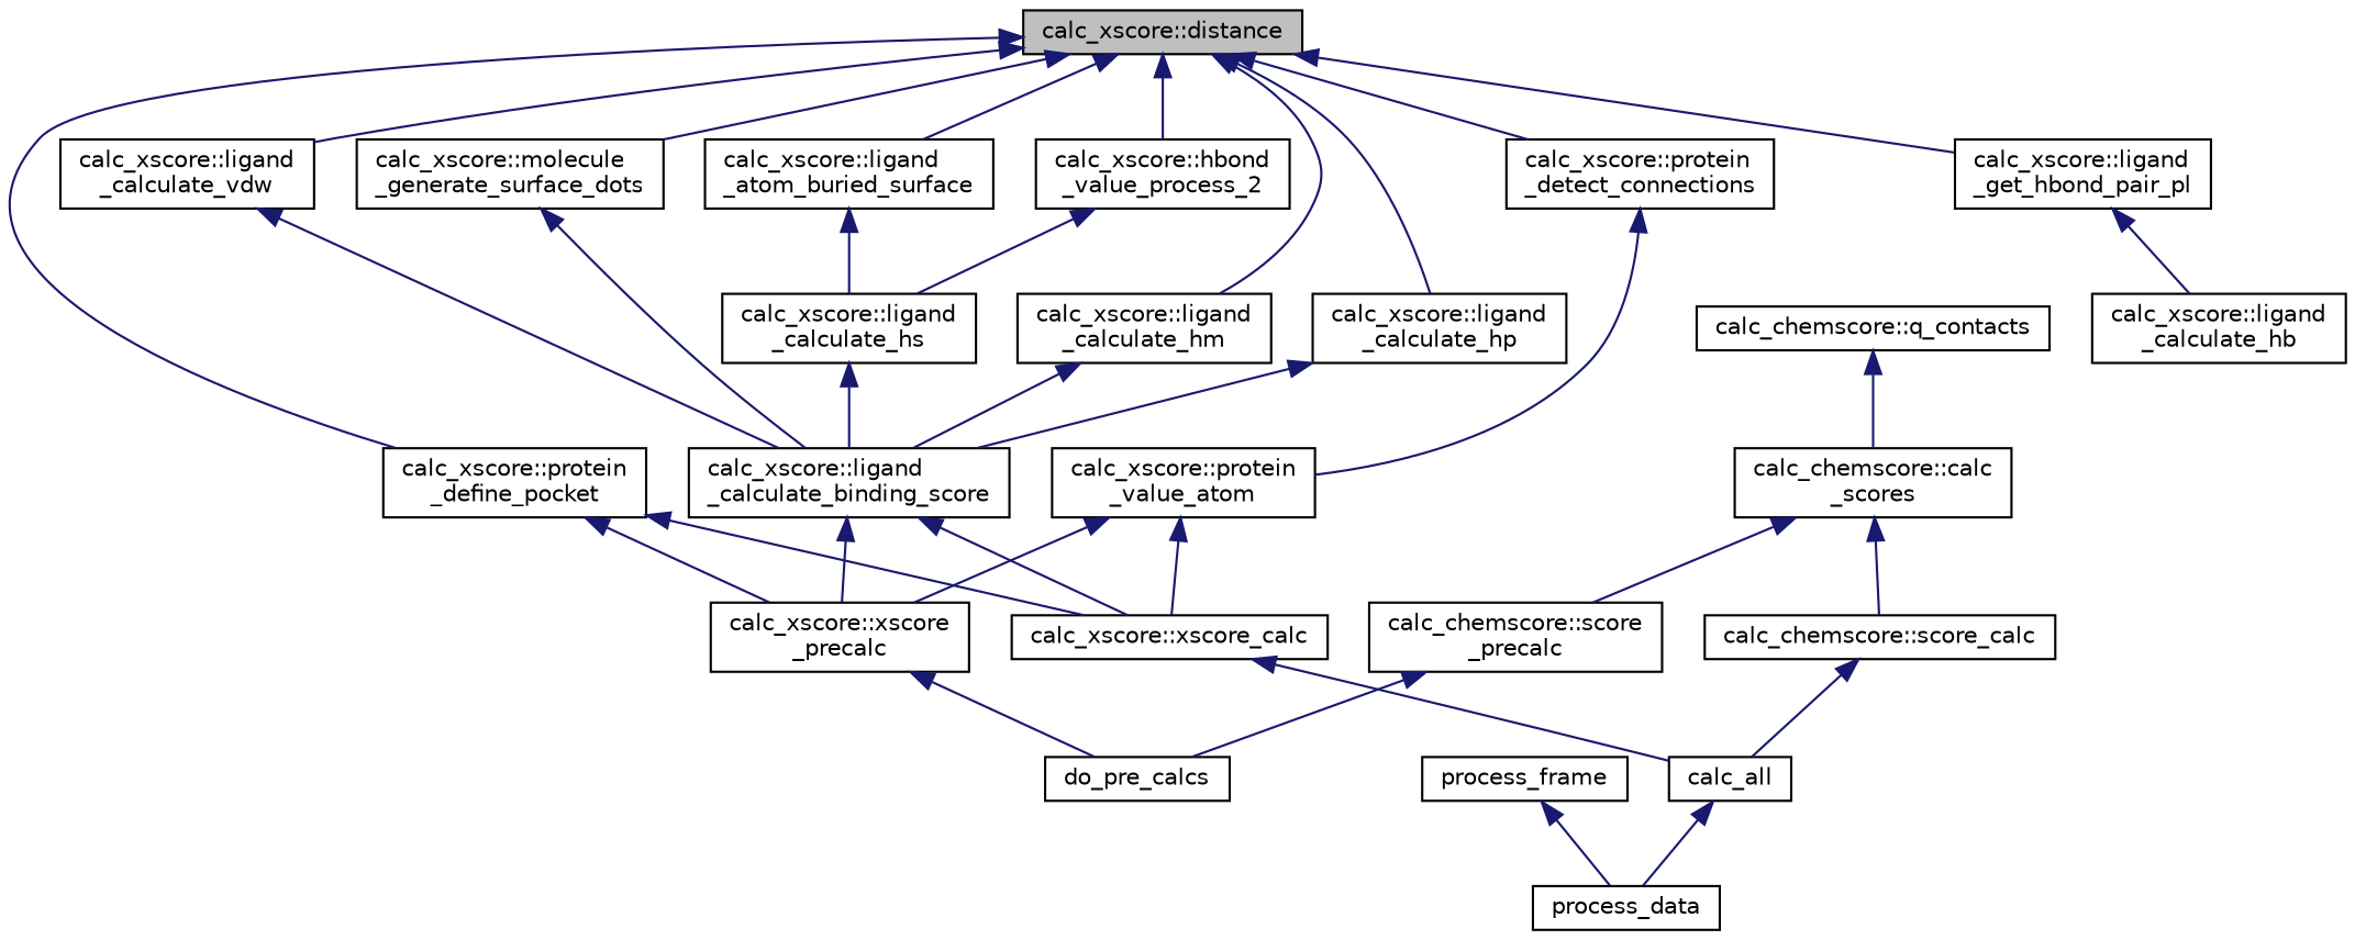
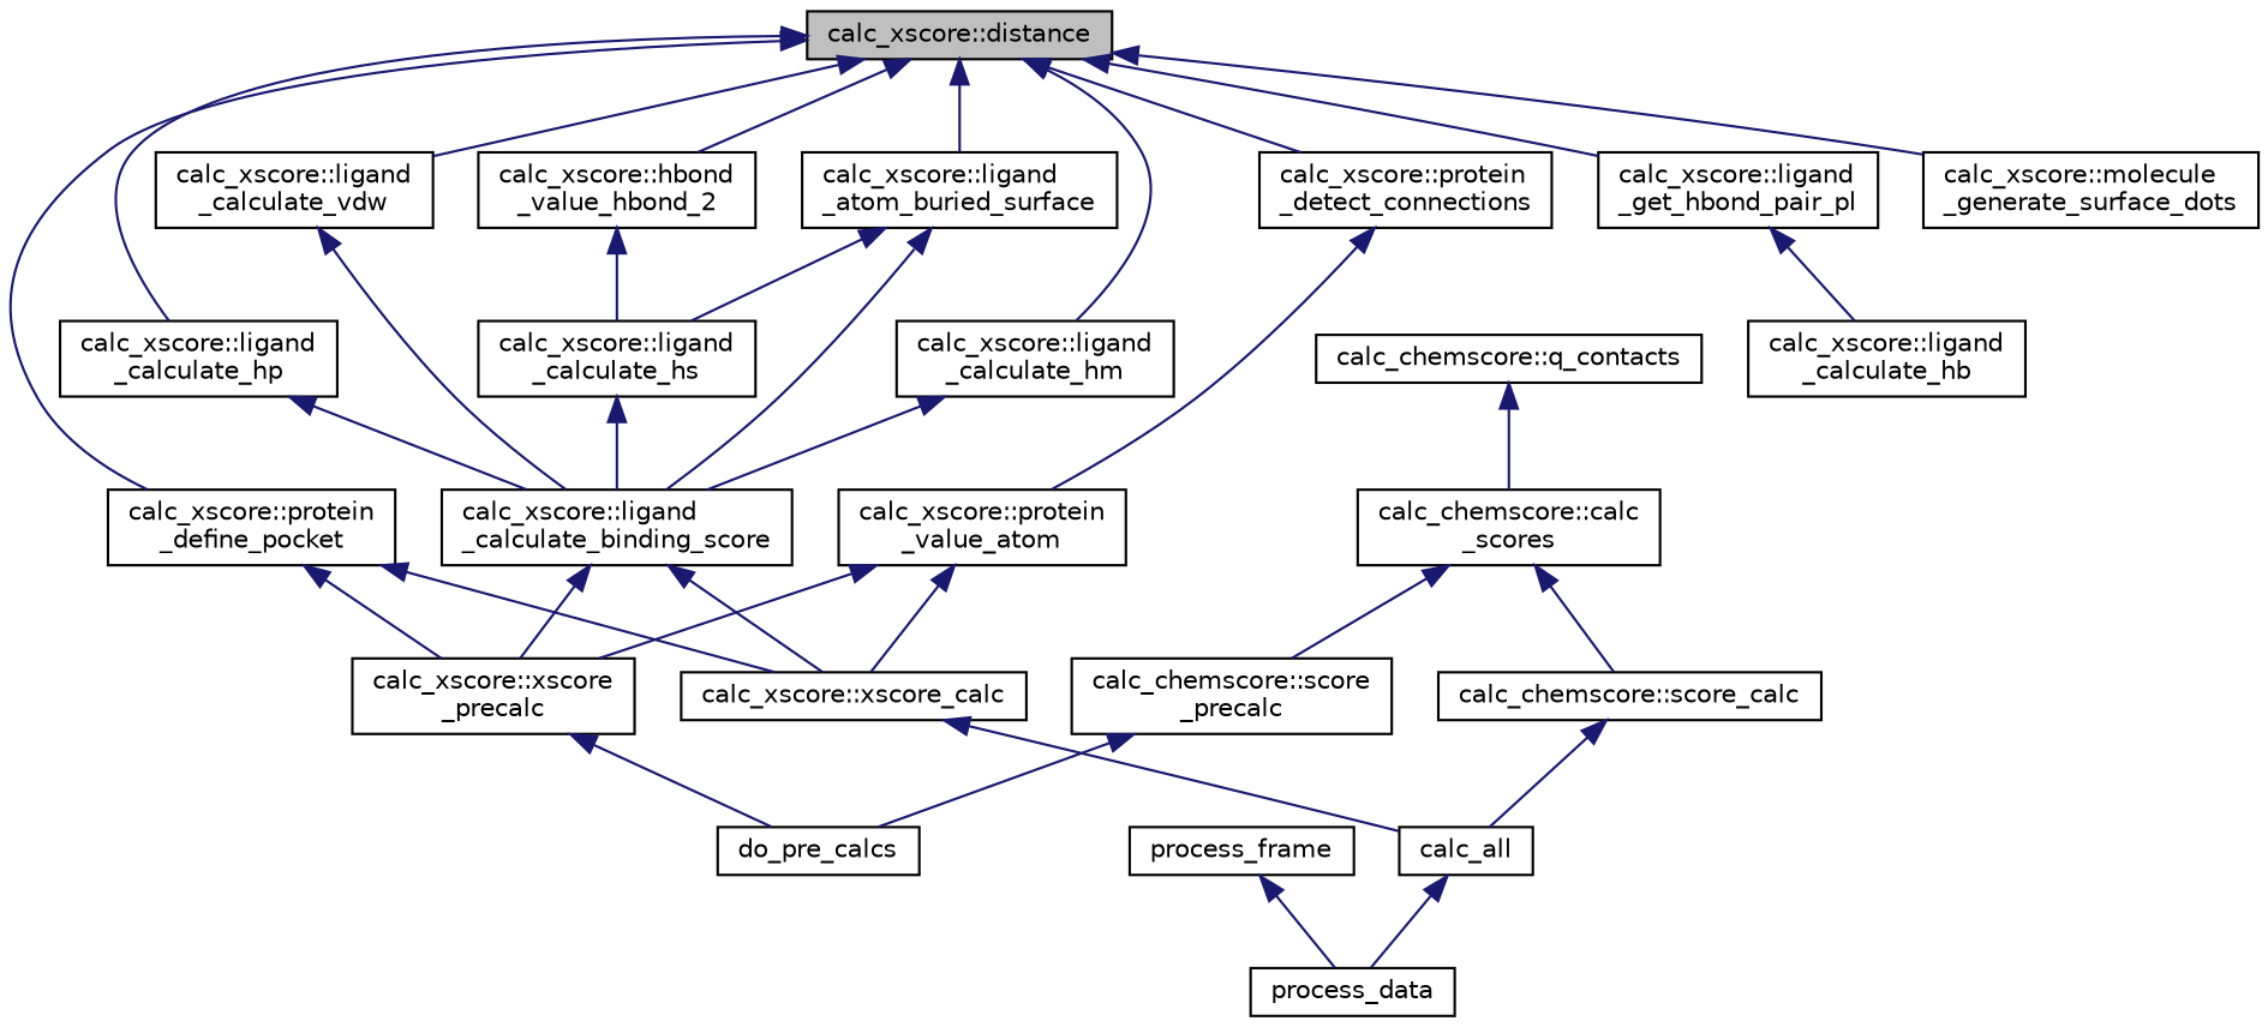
  digraph {
    rankdir=TB
    node [color=black fillcolor=white fontname=Helvetica fontsize=10 shape=record style=filled]
    edge [color=midnightblue dir=back fontname=Helvetica fontsize=10 labelfontname=Helvetica labelfontsize=10 style=solid]
    n1 [fillcolor=grey75 fontcolor=black height=0.2 label="calc_xscore::distance" width=0.4]
-   n2 [height=0.2 label="calc_xscore::hbond\l_value_process_2" width=0.4]
+   n2 [height=0.2 label="calc_xscore::hbond\l_value_hbond_2" width=0.4]
    n3 [height=0.2 label="calc_xscore::ligand\l_get_hbond_pair_pl" width=0.4]
    n4 [height=0.2 label="calc_xscore::ligand\l_atom_buried_surface" width=0.4]
    n5 [height=0.2 label="calc_xscore::ligand\l_calculate_hm" width=0.4]
    n6 [height=0.2 label="calc_xscore::ligand\l_calculate_hp" width=0.4]
    n7 [height=0.2 label="calc_xscore::ligand\l_calculate_vdw" width=0.4]
    n8 [height=0.2 label="calc_xscore::molecule\l_generate_surface_dots" width=0.4]
    n9 [height=0.2 label="calc_xscore::protein\l_define_pocket" width=0.4]
    n10 [height=0.2 label="calc_xscore::protein\l_detect_connections" width=0.4]
    n11 [height=0.2 label="calc_xscore::ligand\l_calculate_hs" width=0.4]
    n12 [height=0.2 label="calc_xscore::ligand\l_calculate_hb" width=0.4]
    n13 [height=0.2 label="calc_xscore::ligand\l_calculate_binding_score" width=0.4]
    n14 [height=0.2 label="calc_xscore::xscore\l_precalc" width=0.4]
    n15 [height=0.2 label="calc_xscore::xscore_calc" width=0.4]
    n16 [height=0.2 label="calc_xscore::protein\l_value_atom" width=0.4]
    n17 [height=0.2 label="calc_chemscore::q_contacts" width=0.4]
    n18 [height=0.2 label="calc_chemscore::calc\l_scores" width=0.4]
    n19 [height=0.2 label=do_pre_calcs width=0.4]
    n20 [height=0.2 label=calc_all width=0.4]
    n21 [height=0.2 label=process_data width=0.4]
    n22 [height=0.2 label=process_frame width=0.4]
    n23 [height=0.2 label="calc_chemscore::score_calc" width=0.4]
    n24 [height=0.2 label="calc_chemscore::score\l_precalc" width=0.4]
    n1 -> n2
    n1 -> n3
    n1 -> n4
    n1 -> n5
    n1 -> n6
    n1 -> n7
    n1 -> n8
    n1 -> n9
    n1 -> n10
    n2 -> n11
    n3 -> n12
    n4 -> n11
    n5 -> n13
    n6 -> n13
    n7 -> n13
-   n8 -> n13
+   n4 -> n13
    n9 -> n14
    n9 -> n15
    n10 -> n16
    n11 -> n13
    n13 -> n14
    n13 -> n15
    n14 -> n19
    n15 -> n20
    n16 -> n14
    n16 -> n15
    n17 -> n18
    n18 -> n23
    n18 -> n24
    n20 -> n21
    n22 -> n21
    n23 -> n20
    n24 -> n19
  }
